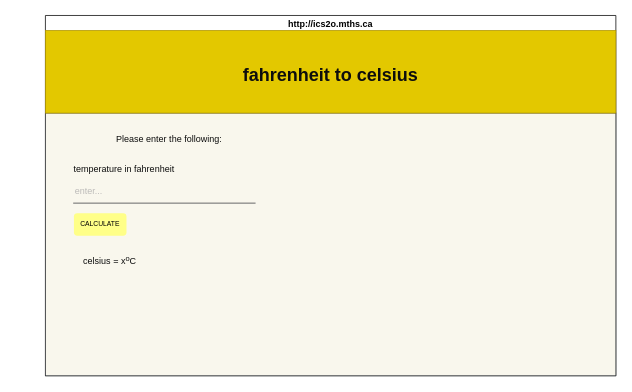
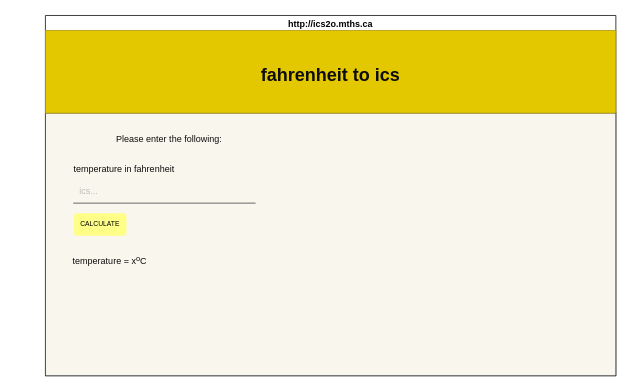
  <mxCell id="0" />
  <mxCell id="1" parent="0" />
  <mxCell id="2" value="http://ics2o.mths.ca" style="swimlane;whiteSpace=wrap;html=1;" vertex="1" parent="1"><mxGeometry x="60" y="20" width="760" height="480" as="geometry" /></mxCell>
  <mxCell id="3" value="" style="rounded=0;whiteSpace=wrap;html=1;fillColor=#f9f7ed;strokeColor=#36393d;fontSize=9;" vertex="1" parent="2"><mxGeometry y="130" width="760" height="350" as="geometry" /></mxCell>
  <mxCell id="4" value="Please enter the following:" style="text;html=1;strokeColor=none;fillColor=none;align=center;verticalAlign=middle;whiteSpace=wrap;rounded=0;fontColor=#0D0D0D;" vertex="1" parent="2"><mxGeometry x="90" y="150" width="150" height="30" as="geometry" /></mxCell>
  <mxCell id="5" value="temperature in fahrenheit" style="text;html=1;strokeColor=none;fillColor=none;align=center;verticalAlign=middle;whiteSpace=wrap;rounded=0;fontColor=#0D0D0D;" vertex="1" parent="2"><mxGeometry x="19" y="190" width="172" height="30" as="geometry" /></mxCell>
  <mxCell id="6" value="" style="endArrow=none;html=1;fontColor=#0D0D0D;jumpSize=5;fillColor=#eeeeee;strokeColor=#36393d;" edge="1" parent="2"><mxGeometry width="50" height="50" relative="1" as="geometry"><mxPoint x="37" y="250" as="sourcePoint" /><mxPoint x="280" y="250" as="targetPoint" /></mxGeometry></mxCell>
- <mxCell id="7" value="enter..." style="text;html=1;strokeColor=none;fillColor=none;align=center;verticalAlign=middle;whiteSpace=wrap;rounded=0;fontColor=#BDBBB9;" vertex="1" parent="2"><mxGeometry x="28" y="220" width="60" height="30" as="geometry" /></mxCell>
+ <mxCell id="7" value="ics..." style="text;html=1;strokeColor=none;fillColor=none;align=center;verticalAlign=middle;whiteSpace=wrap;rounded=0;fontColor=#BDBBB9;" vertex="1" parent="2"><mxGeometry x="28" y="220" width="60" height="30" as="geometry" /></mxCell>
  <mxCell id="8" value="" style="whiteSpace=wrap;html=1;fillColor=#e3c800;fontColor=#000000;strokeColor=#B09500;" vertex="1" parent="2"><mxGeometry y="20" width="760" height="110" as="geometry" /></mxCell>
  <mxCell id="9" value="&lt;font color=&quot;#000000&quot; style=&quot;font-size: 9px;&quot;&gt;CALCULATE&lt;/font&gt;" style="rounded=1;whiteSpace=wrap;html=1;fillColor=#ffff88;strokeColor=none;fontSize=9;" vertex="1" parent="2"><mxGeometry x="38" y="263.38" width="70" height="30" as="geometry" /></mxCell>
- <mxCell id="10" value="celsius = x&lt;sup&gt;o&lt;/sup&gt;C&lt;sup&gt;&lt;br&gt;&amp;nbsp;&amp;nbsp;&lt;/sup&gt;" style="text;html=1;strokeColor=none;fillColor=none;align=center;verticalAlign=middle;whiteSpace=wrap;rounded=0;fontColor=#0D0D0D;" vertex="1" parent="2"><mxGeometry x="-40" y="320" width="252" height="30" as="geometry" /></mxCell>
- <mxCell id="11" value="&lt;h1&gt;&lt;font color=&quot;#0d0d0d&quot;&gt;fahrenheit to celsius&lt;/font&gt;&lt;br&gt;&lt;/h1&gt;" style="text;html=1;strokeColor=none;fillColor=none;align=center;verticalAlign=middle;whiteSpace=wrap;rounded=0;" vertex="1" parent="1"><mxGeometry x="220" y="40" width="440" height="120" as="geometry" /></mxCell>
+ <mxCell id="10" value="temperature = x&lt;sup&gt;o&lt;/sup&gt;C&lt;sup&gt;&lt;br&gt;&amp;nbsp;&amp;nbsp;&lt;/sup&gt;" style="text;html=1;strokeColor=none;fillColor=none;align=center;verticalAlign=middle;whiteSpace=wrap;rounded=0;fontColor=#0D0D0D;" vertex="1" parent="2"><mxGeometry x="-40" y="320" width="252" height="30" as="geometry" /></mxCell>
+ <mxCell id="11" value="&lt;h1&gt;&lt;font color=&quot;#0d0d0d&quot;&gt;fahrenheit to ics&lt;/font&gt;&lt;br&gt;&lt;/h1&gt;" style="text;html=1;strokeColor=none;fillColor=none;align=center;verticalAlign=middle;whiteSpace=wrap;rounded=0;" vertex="1" parent="1"><mxGeometry x="220" y="40" width="440" height="120" as="geometry" /></mxCell>
